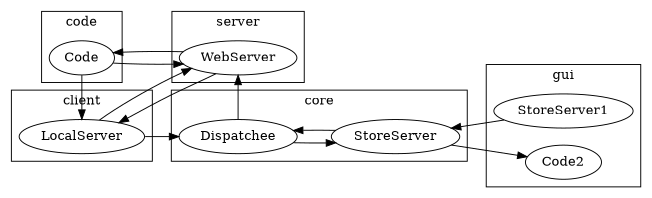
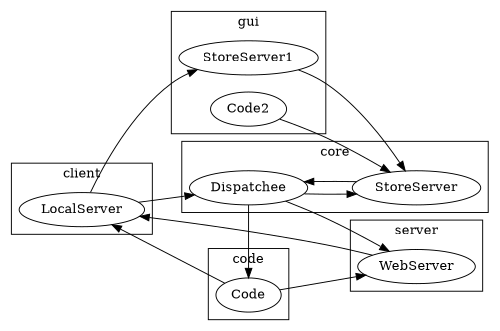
  digraph {
    compound=true
    rankdir=LR
    LocalServer
    WebServer
    Code
    Dispatchee
    StoreServer
    n6 [label=StoreServer1]
    n7 [label=Code2]
    subgraph cluster_1 {
      label=client
      LocalServer
    }
    subgraph cluster_2 {
      label=server
      WebServer
    }
    subgraph cluster_3 {
      label=code
      Code
    }
    subgraph cluster_4 {
      label=core
      Dispatchee
      StoreServer
    }
    subgraph cluster_5 {
      label=gui
      n6
      n7
    }
-   LocalServer -> WebServer
+   LocalServer -> n6
    LocalServer -> Dispatchee
    WebServer -> LocalServer
-   WebServer -> Code
+   Dispatchee -> Code
    Code -> LocalServer
    Code -> WebServer
    Dispatchee -> WebServer
    Dispatchee -> StoreServer
    StoreServer -> Dispatchee
    n6 -> StoreServer
-   StoreServer -> n7
+   n7 -> StoreServer
  }
